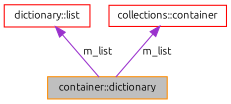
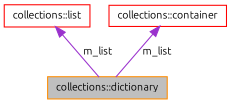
  digraph {
    fontname=Ubuntu
    node [color=red fillcolor=white fontname=Ubuntu fontsize=10 shape=record style=filled]
    edge [color=darkorchid3 dir=back fontname=Ubuntu fontsize=10 labelfontname=Helvetica labelfontsize=10 style=solid]
-   n1 [color=darkorange fillcolor=grey75 fontcolor=black height=0.2 label="container::dictionary" width=0.4]
-   n2 [height=0.2 label="dictionary::list" width=0.4]
+   n1 [color=darkorange fillcolor=grey75 fontcolor=black height=0.2 label="collections::dictionary" width=0.4]
+   n2 [height=0.2 label="collections::list" width=0.4]
    n3 [height=0.2 label="collections::container" width=0.4]
    n2 -> n1 [label=" m_list"]
    n3 -> n1 [label=" m_list"]
  }
